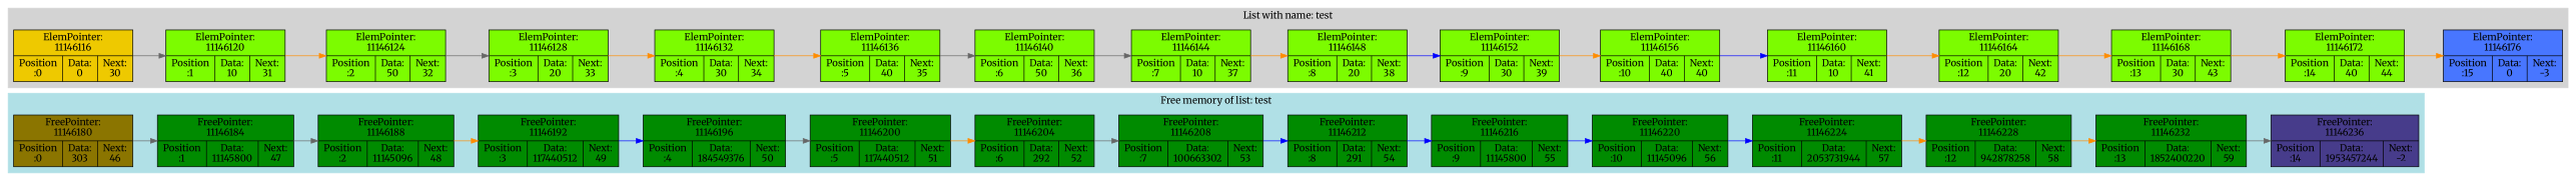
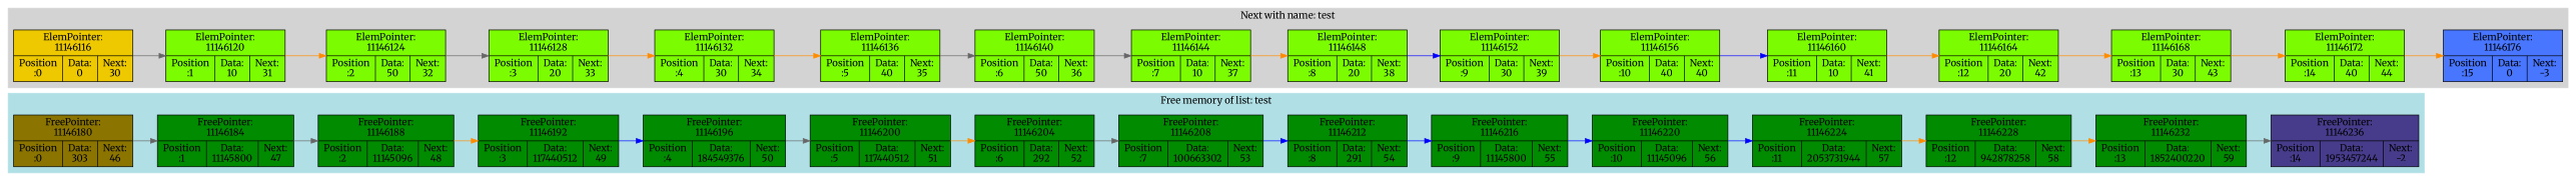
  digraph {
    rankdir=LR
    fontname=Merriweather
    node [fillcolor=lawngreen shape=record style=filled fontname=Merriweather]
    edge [color=darkorange fontname=Merriweather]
    n1 [fillcolor=gold4 label="FreePointer:\n11146180 | {Position\n:0 | Data:\n303 | Next:\n46}"]
    n2 [fillcolor=green4 label="FreePointer:\n11146184 | {Position\n:1 | Data:\n11145800 | Next:\n47}"]
    n3 [fillcolor=green4 label="FreePointer:\n11146188 | {Position\n:2 | Data:\n11145096 | Next:\n48}"]
    n4 [fillcolor=green4 label="FreePointer:\n11146192 | {Position\n:3 | Data:\n117440512 | Next:\n49}"]
    n5 [fillcolor=green4 label="FreePointer:\n11146196 | {Position\n:4 | Data:\n184549376 | Next:\n50}"]
    n6 [fillcolor=green4 label="FreePointer:\n11146200 | {Position\n:5 | Data:\n117440512 | Next:\n51}"]
    n7 [fillcolor=green4 label="FreePointer:\n11146204 | {Position\n:6 | Data:\n292 | Next:\n52}"]
    n8 [fillcolor=green4 label="FreePointer:\n11146208 | {Position\n:7 | Data:\n100663302 | Next:\n53}"]
    n9 [fillcolor=green4 label="FreePointer:\n11146212 | {Position\n:8 | Data:\n291 | Next:\n54}"]
    n10 [fillcolor=green4 label="FreePointer:\n11146216 | {Position\n:9 | Data:\n11145800 | Next:\n55}"]
    n11 [fillcolor=green4 label="FreePointer:\n11146220 | {Position\n:10 | Data:\n11145096 | Next:\n56}"]
    n12 [fillcolor=green4 label="FreePointer:\n11146224 | {Position\n:11 | Data:\n2053731944 | Next:\n57}"]
    n13 [fillcolor=green4 label="FreePointer:\n11146228 | {Position\n:12 | Data:\n942878258 | Next:\n58}"]
    n14 [fillcolor=green4 label="FreePointer:\n11146232 | {Position\n:13 | Data:\n1852400220 | Next:\n59}"]
    n15 [fillcolor=slateblue4 label="FreePointer:\n11146236 | {Position\n:14 | Data:\n1953457244 | Next:\n-2}"]
    n16 [fillcolor=gold2 label="ElemPointer:\n11146116 | {Position\n:0 | Data:\n0 | Next:\n30}"]
    n17 [label="ElemPointer:\n11146120 | {Position\n:1 | Data:\n10 | Next:\n31}"]
    n18 [label="ElemPointer:\n11146124 | {Position\n:2 | Data:\n50 | Next:\n32}"]
    n19 [label="ElemPointer:\n11146128 | {Position\n:3 | Data:\n20 | Next:\n33}"]
    n20 [label="ElemPointer:\n11146132 | {Position\n:4 | Data:\n30 | Next:\n34}"]
    n21 [label="ElemPointer:\n11146136 | {Position\n:5 | Data:\n40 | Next:\n35}"]
    n22 [label="ElemPointer:\n11146140 | {Position\n:6 | Data:\n50 | Next:\n36}"]
    n23 [label="ElemPointer:\n11146144 | {Position\n:7 | Data:\n10 | Next:\n37}"]
    n24 [label="ElemPointer:\n11146148 | {Position\n:8 | Data:\n20 | Next:\n38}"]
    n25 [label="ElemPointer:\n11146152 | {Position\n:9 | Data:\n30 | Next:\n39}"]
    n26 [label="ElemPointer:\n11146156 | {Position\n:10 | Data:\n40 | Next:\n40}"]
    n27 [label="ElemPointer:\n11146160 | {Position\n:11 | Data:\n10 | Next:\n41}"]
    n28 [label="ElemPointer:\n11146164 | {Position\n:12 | Data:\n20 | Next:\n42}"]
    n29 [label="ElemPointer:\n11146168 | {Position\n:13 | Data:\n30 | Next:\n43}"]
    n30 [label="ElemPointer:\n11146172 | {Position\n:14 | Data:\n40 | Next:\n44}"]
    n31 [fillcolor=royalblue1 label="ElemPointer:\n11146176 | {Position\n:15 | Data:\n0 | Next:\n-3}"]
    subgraph cluster_1 {
      color=powderblue
      label="Free memory of list: test"
      style=filled
      n1
      n2
      n3
      n4
      n5
      n6
      n7
      n8
      n9
      n10
      n11
      n12
      n13
      n14
      n15
    }
    subgraph cluster_2 {
      color=lightgrey
-     label="List with name: test"
+     label="Next with name: test"
      style=filled
      n16
      n17
      n18
      n19
      n20
      n21
      n22
      n23
      n24
      n25
      n26
      n27
      n28
      n29
      n30
      n31
    }
    n1 -> n2 [color=gray40]
    n2 -> n3 [color=gray40]
    n3 -> n4
    n4 -> n5 [color=blue]
    n5 -> n6 [color=gray40]
    n6 -> n7
    n7 -> n8 [color=gray40]
    n8 -> n9 [color=blue]
    n9 -> n10 [color=blue]
    n10 -> n11 [color=blue]
    n11 -> n12 [color=blue]
    n12 -> n13
    n13 -> n14
    n14 -> n15 [color=gray40]
    n16 -> n17 [color=gray40]
    n17 -> n18
    n18 -> n19 [color=gray40]
    n19 -> n20
    n20 -> n21
    n21 -> n22 [color=gray40]
    n22 -> n23 [color=gray40]
    n23 -> n24
    n24 -> n25 [color=blue]
    n25 -> n26
    n26 -> n27 [color=blue]
    n27 -> n28
    n28 -> n29
    n29 -> n30
    n30 -> n31
  }
